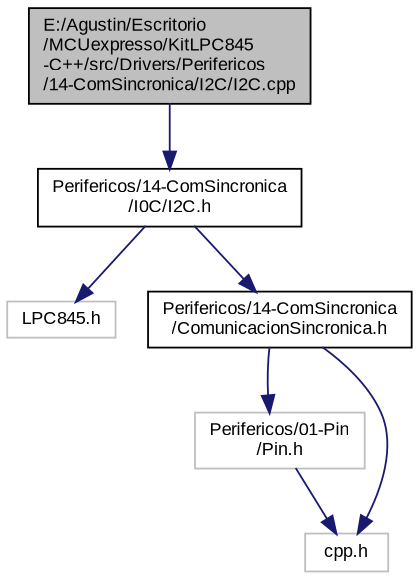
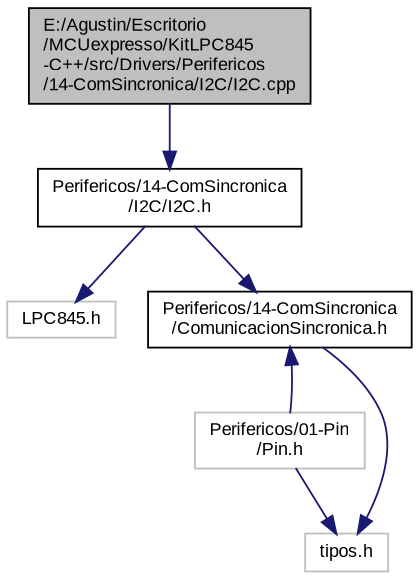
  digraph {
    fontname="Liberation Sans"
    node [color=black fillcolor=white fontname="Liberation Sans" fontsize=10 shape=record style=filled]
    edge [color=midnightblue fontname="Liberation Sans" fontsize=10 labelfontname=Helvetica labelfontsize=10 style=solid]
    n1 [fillcolor=grey75 fontcolor=black height=0.2 label="E:/Agustin/Escritorio\l/MCUexpresso/KitLPC845\l-C++/src/Drivers/Perifericos\l/14-ComSincronica/I2C/I2C.cpp" width=0.4]
-   n2 [height=0.2 label="Perifericos/14-ComSincronica\l/I0C/I2C.h" width=0.4]
+   n2 [height=0.2 label="Perifericos/14-ComSincronica\l/I2C/I2C.h" width=0.4]
    n3 [color=grey75 height=0.2 label="LPC845.h" width=0.4]
    n4 [height=0.2 label="Perifericos/14-ComSincronica\l/ComunicacionSincronica.h" width=0.4]
    n5 [color=grey75 height=0.2 label="Perifericos/01-Pin\l/Pin.h" width=0.4]
-   n6 [color=grey75 height=0.2 label="cpp.h" width=0.4]
+   n6 [color=grey75 height=0.2 label="tipos.h" width=0.4]
    n1 -> n2
    n2 -> n3
    n2 -> n4
-   n4 -> n5
+   n5 -> n4
    n4 -> n6
    n5 -> n6
  }
